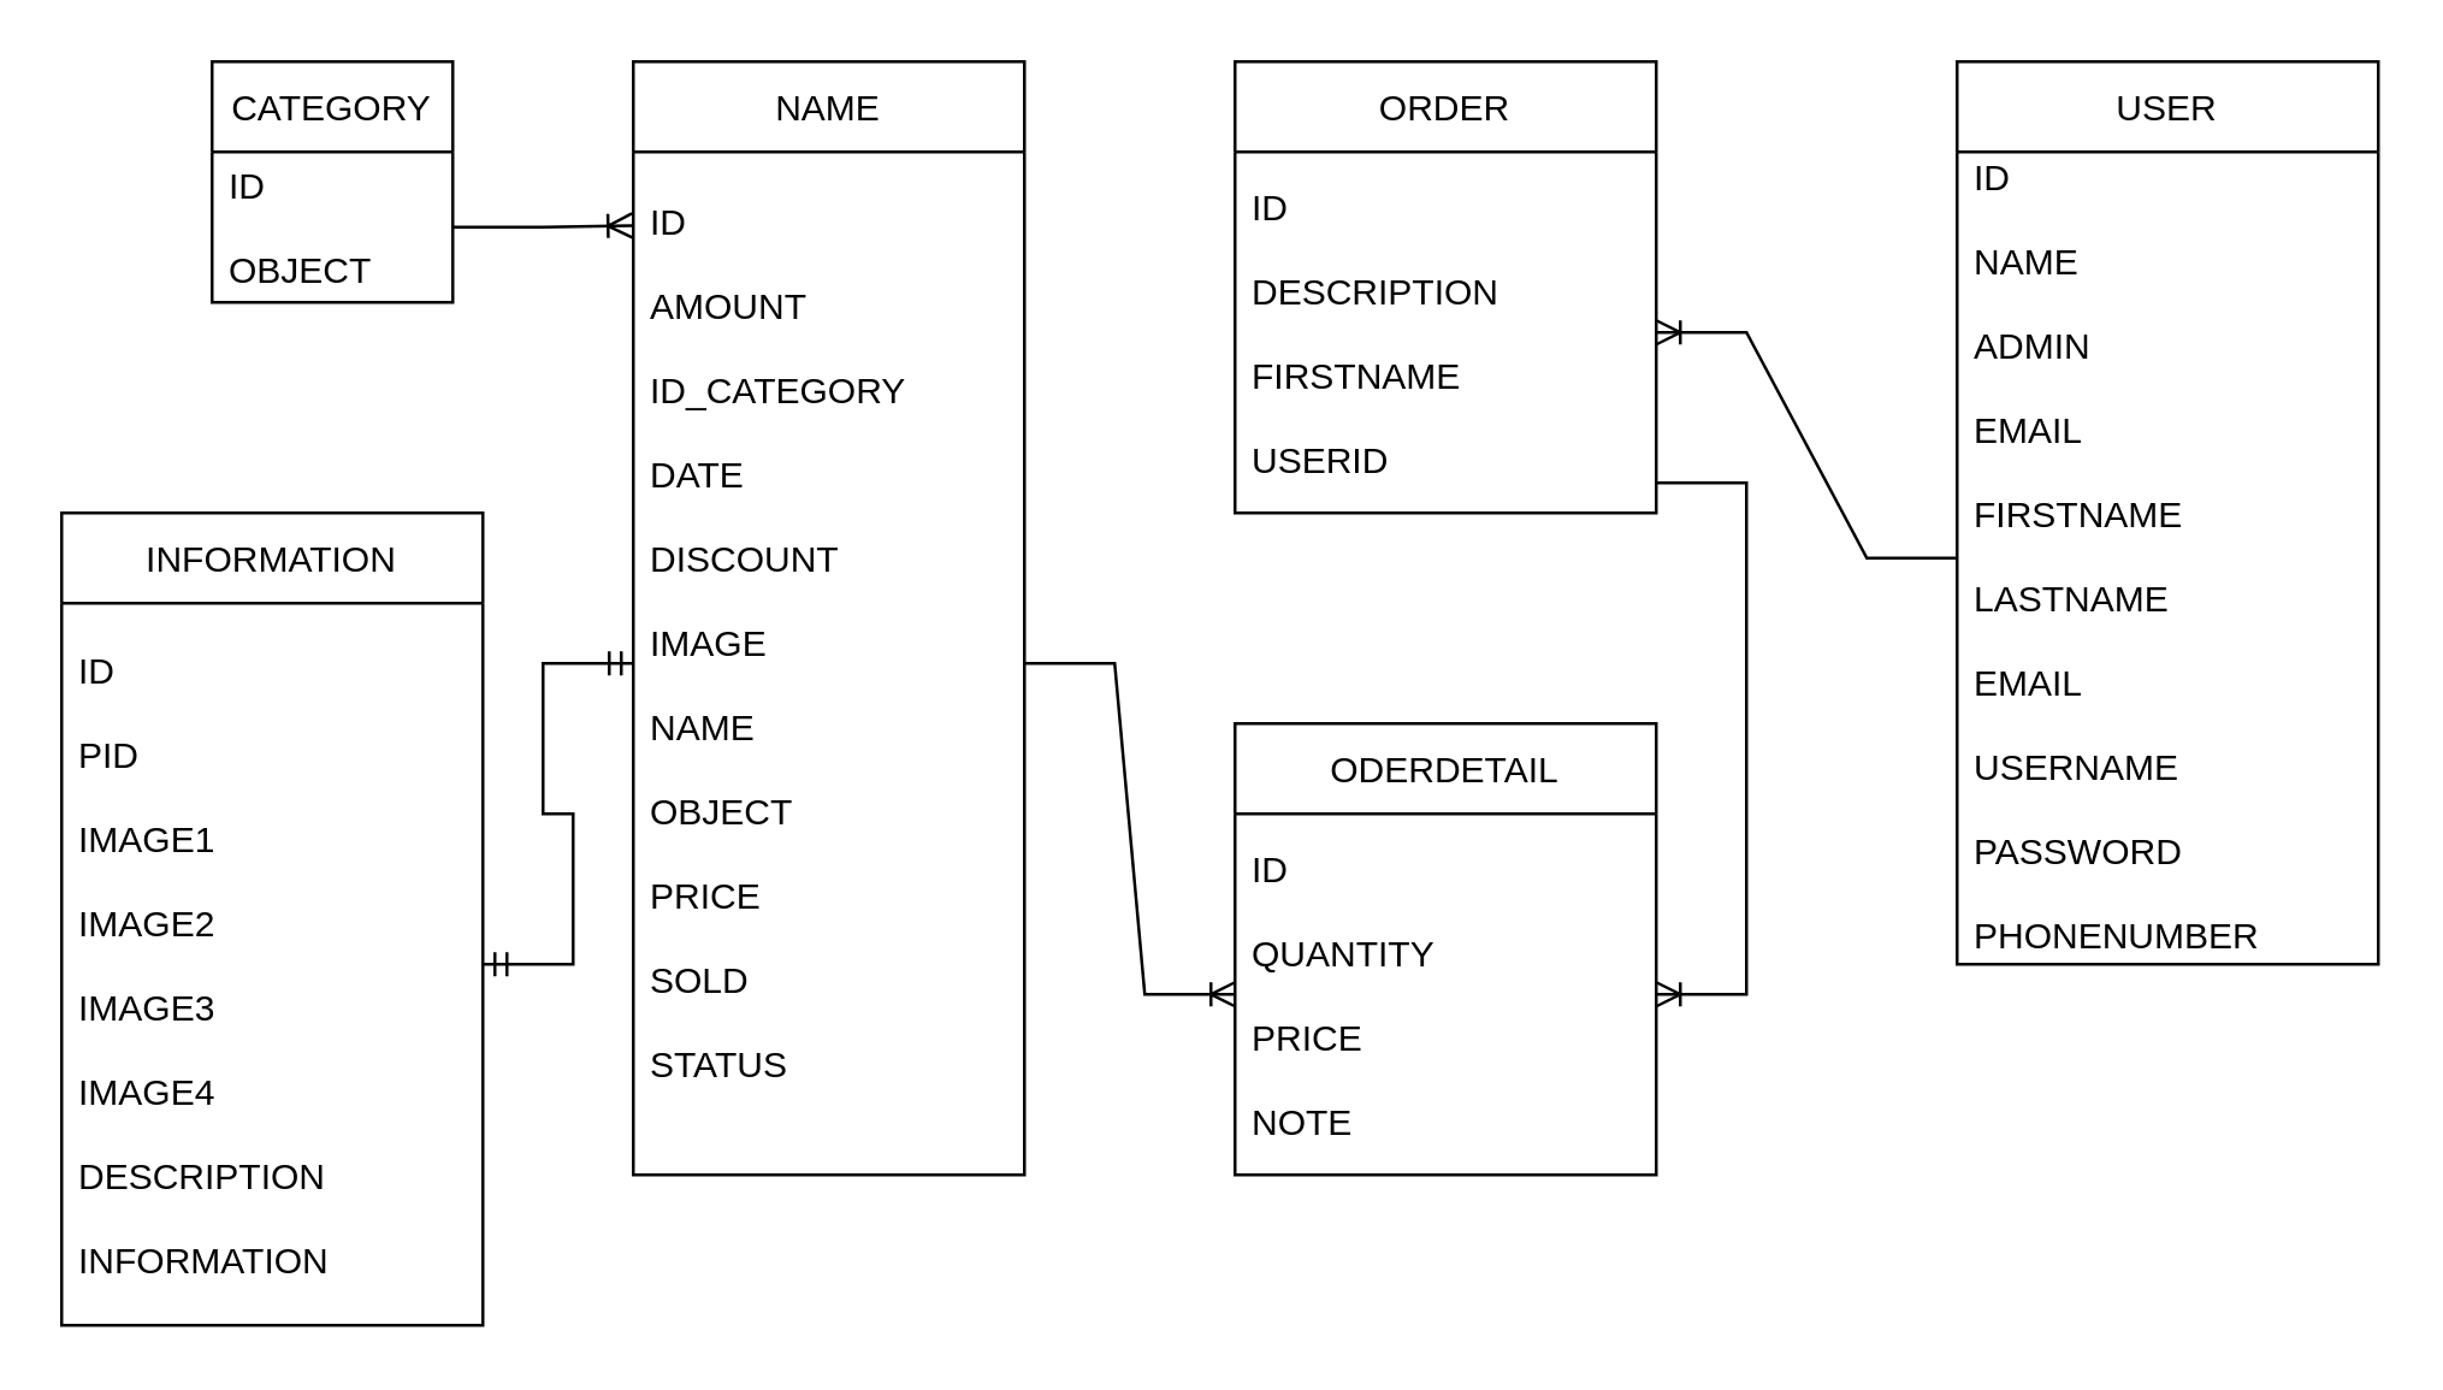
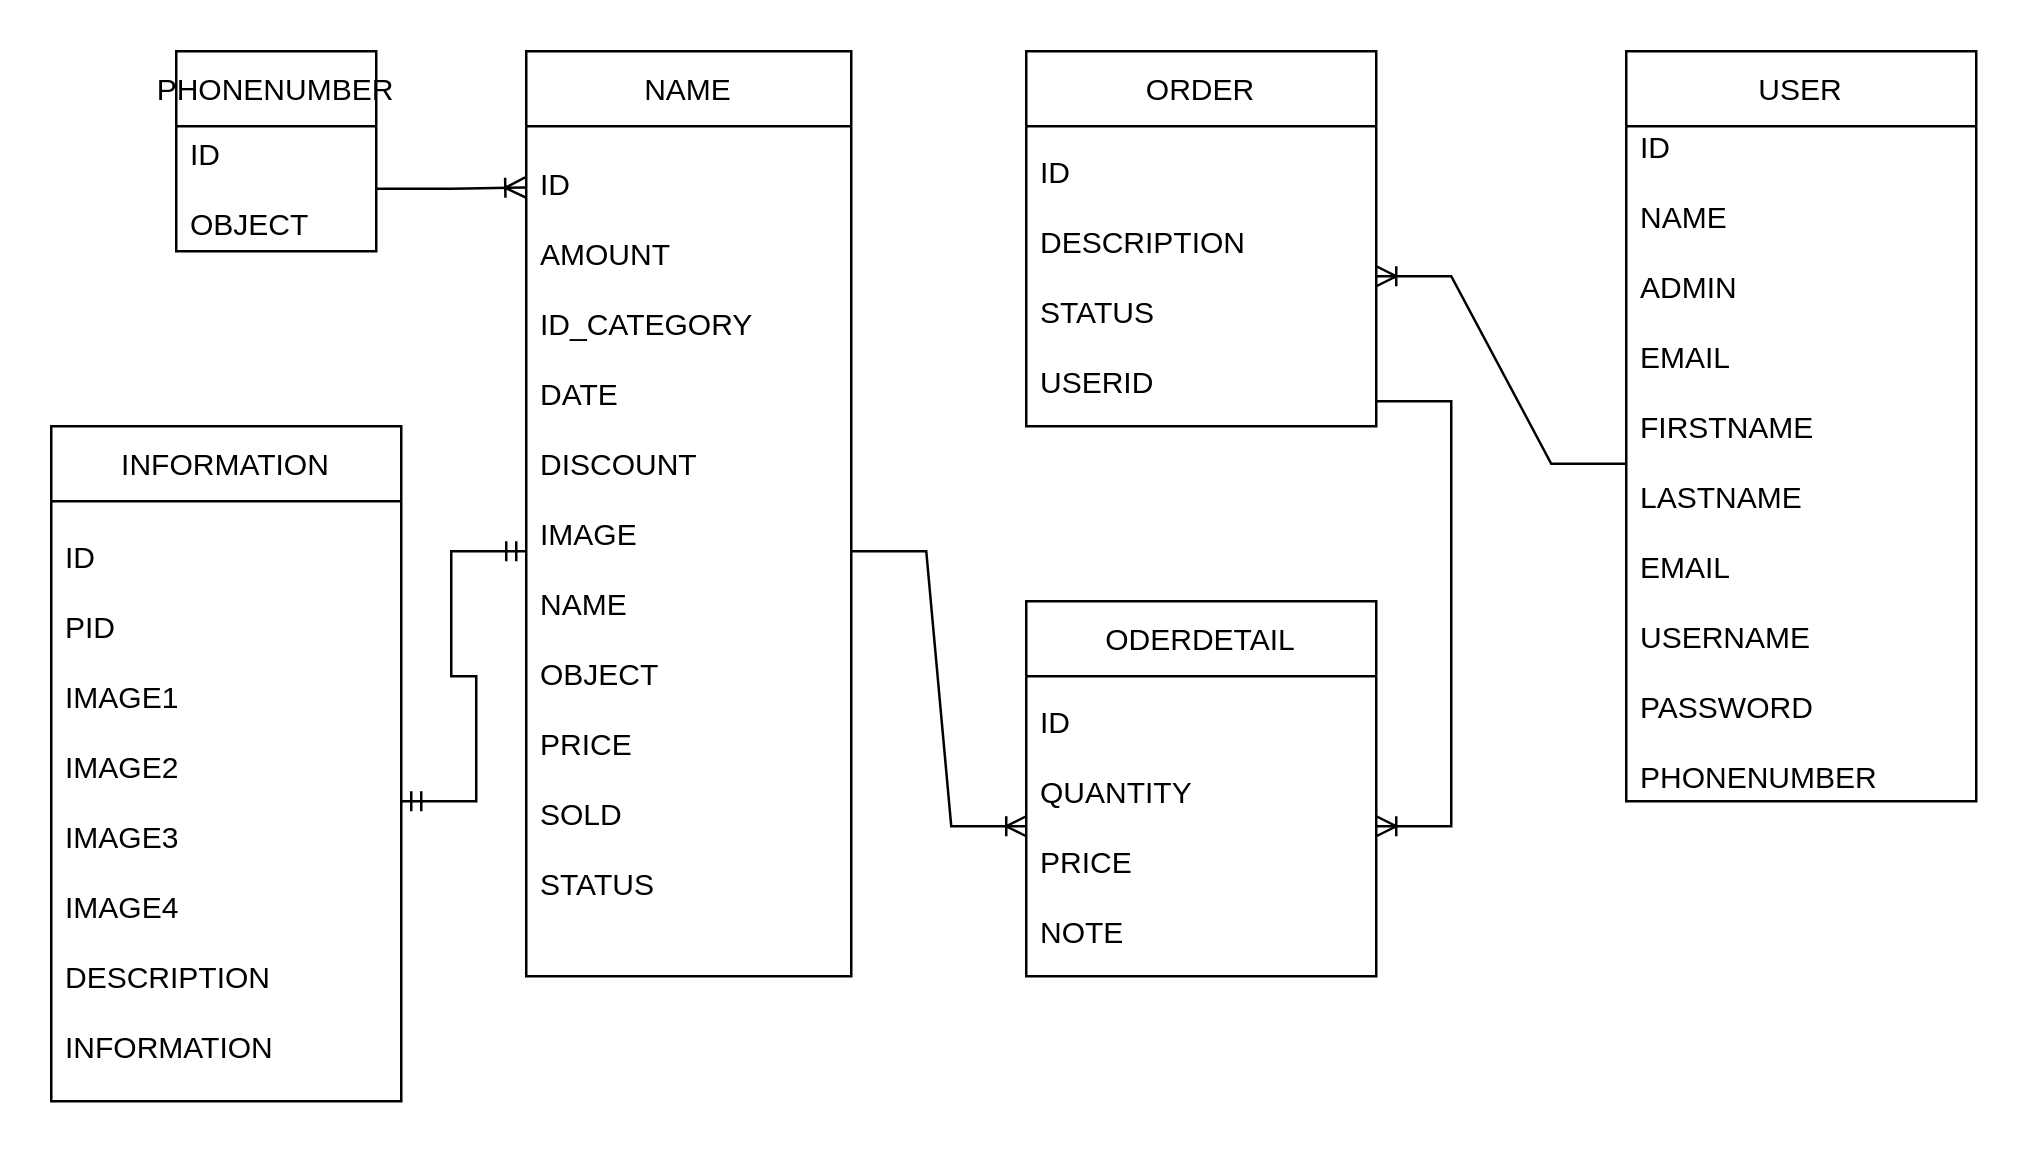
  <mxCell id="0" />
  <mxCell id="1" parent="0" />
  <mxCell id="2" value="NAME" style="swimlane;fontStyle=0;childLayout=stackLayout;horizontal=1;startSize=30;horizontalStack=0;resizeParent=1;resizeParentMax=0;resizeLast=0;collapsible=1;marginBottom=0;" parent="1" vertex="1"><mxGeometry x="210" y="20" width="130" height="370" as="geometry" /></mxCell>
  <mxCell id="3" value="ID&#10;&#10;AMOUNT&#10;&#10;ID_CATEGORY&#10;&#10;DATE&#10;&#10;DISCOUNT&#10;&#10;IMAGE&#10;&#10;NAME&#10;&#10;OBJECT&#10;&#10;PRICE&#10;&#10;SOLD&#10;&#10;STATUS&#10;" style="text;strokeColor=none;fillColor=none;align=left;verticalAlign=middle;spacingLeft=4;spacingRight=4;overflow=hidden;points=[[0,0.5],[1,0.5]];portConstraint=eastwest;rotatable=0;" parent="2" vertex="1"><mxGeometry y="30" width="130" height="340" as="geometry" /></mxCell>
- <mxCell id="4" value="CATEGORY" style="swimlane;fontStyle=0;childLayout=stackLayout;horizontal=1;startSize=30;horizontalStack=0;resizeParent=1;resizeParentMax=0;resizeLast=0;collapsible=1;marginBottom=0;" parent="1" vertex="1"><mxGeometry x="70" y="20" width="80" height="80" as="geometry" /></mxCell>
+ <mxCell id="4" value="PHONENUMBER" style="swimlane;fontStyle=0;childLayout=stackLayout;horizontal=1;startSize=30;horizontalStack=0;resizeParent=1;resizeParentMax=0;resizeLast=0;collapsible=1;marginBottom=0;" parent="1" vertex="1"><mxGeometry x="70" y="20" width="80" height="80" as="geometry" /></mxCell>
  <mxCell id="5" value="ID&#10;&#10;OBJECT" style="text;strokeColor=none;fillColor=none;align=left;verticalAlign=middle;spacingLeft=4;spacingRight=4;overflow=hidden;points=[[0,0.5],[1,0.5]];portConstraint=eastwest;rotatable=0;" parent="4" vertex="1"><mxGeometry y="30" width="80" height="50" as="geometry" /></mxCell>
  <mxCell id="6" value="USER" style="swimlane;fontStyle=0;childLayout=stackLayout;horizontal=1;startSize=30;horizontalStack=0;resizeParent=1;resizeParentMax=0;resizeLast=0;collapsible=1;marginBottom=0;" parent="1" vertex="1"><mxGeometry x="650" y="20" width="140" height="300" as="geometry" /></mxCell>
  <mxCell id="7" value="ID&#10;&#10;NAME&#10;&#10;ADMIN&#10;&#10;EMAIL&#10;&#10;FIRSTNAME&#10;&#10;LASTNAME&#10;&#10;EMAIL&#10;&#10;USERNAME&#10;&#10;PASSWORD&#10;&#10;PHONENUMBER&#10;&#10;" style="text;strokeColor=none;fillColor=none;align=left;verticalAlign=middle;spacingLeft=4;spacingRight=4;overflow=hidden;points=[[0,0.5],[1,0.5]];portConstraint=eastwest;rotatable=0;" parent="6" vertex="1"><mxGeometry y="30" width="140" height="270" as="geometry" /></mxCell>
  <mxCell id="8" value="INFORMATION" style="swimlane;fontStyle=0;childLayout=stackLayout;horizontal=1;startSize=30;horizontalStack=0;resizeParent=1;resizeParentMax=0;resizeLast=0;collapsible=1;marginBottom=0;" parent="1" vertex="1"><mxGeometry x="20" y="170" width="140" height="270" as="geometry" /></mxCell>
  <mxCell id="9" value="ID&#10;&#10;PID&#10;&#10;IMAGE1&#10;&#10;IMAGE2&#10;&#10;IMAGE3&#10;&#10;IMAGE4&#10;&#10;DESCRIPTION&#10;&#10;INFORMATION" style="text;strokeColor=none;fillColor=none;align=left;verticalAlign=middle;spacingLeft=4;spacingRight=4;overflow=hidden;points=[[0,0.5],[1,0.5]];portConstraint=eastwest;rotatable=0;" parent="8" vertex="1"><mxGeometry y="30" width="140" height="240" as="geometry" /></mxCell>
  <mxCell id="10" value="ORDER" style="swimlane;fontStyle=0;childLayout=stackLayout;horizontal=1;startSize=30;horizontalStack=0;resizeParent=1;resizeParentMax=0;resizeLast=0;collapsible=1;marginBottom=0;" parent="1" vertex="1"><mxGeometry x="410" y="20" width="140" height="150" as="geometry" /></mxCell>
- <mxCell id="11" value="ID&#10;&#10;DESCRIPTION&#10;&#10;FIRSTNAME&#10;&#10;USERID" style="text;strokeColor=none;fillColor=none;align=left;verticalAlign=middle;spacingLeft=4;spacingRight=4;overflow=hidden;points=[[0,0.5],[1,0.5]];portConstraint=eastwest;rotatable=0;" parent="10" vertex="1"><mxGeometry y="30" width="140" height="120" as="geometry" /></mxCell>
+ <mxCell id="11" value="ID&#10;&#10;DESCRIPTION&#10;&#10;STATUS&#10;&#10;USERID" style="text;strokeColor=none;fillColor=none;align=left;verticalAlign=middle;spacingLeft=4;spacingRight=4;overflow=hidden;points=[[0,0.5],[1,0.5]];portConstraint=eastwest;rotatable=0;" parent="10" vertex="1"><mxGeometry y="30" width="140" height="120" as="geometry" /></mxCell>
  <mxCell id="12" value="ODERDETAIL" style="swimlane;fontStyle=0;childLayout=stackLayout;horizontal=1;startSize=30;horizontalStack=0;resizeParent=1;resizeParentMax=0;resizeLast=0;collapsible=1;marginBottom=0;" parent="1" vertex="1"><mxGeometry x="410" y="240" width="140" height="150" as="geometry" /></mxCell>
  <mxCell id="13" value="ID&#10;&#10;QUANTITY&#10;&#10;PRICE&#10;&#10;NOTE" style="text;strokeColor=none;fillColor=none;align=left;verticalAlign=middle;spacingLeft=4;spacingRight=4;overflow=hidden;points=[[0,0.5],[1,0.5]];portConstraint=eastwest;rotatable=0;" parent="12" vertex="1"><mxGeometry y="30" width="140" height="120" as="geometry" /></mxCell>
  <mxCell id="14" value="" style="edgeStyle=entityRelationEdgeStyle;fontSize=12;html=1;endArrow=ERoneToMany;rounded=0;exitX=1;exitY=0.5;exitDx=0;exitDy=0;entryX=-0.003;entryY=0.072;entryDx=0;entryDy=0;entryPerimeter=0;" parent="1" source="5" target="3" edge="1"><mxGeometry width="100" height="100" relative="1" as="geometry"><mxPoint x="390" y="300" as="sourcePoint" /><mxPoint x="490" y="200" as="targetPoint" /></mxGeometry></mxCell>
  <mxCell id="15" value="" style="edgeStyle=entityRelationEdgeStyle;fontSize=12;html=1;endArrow=ERmandOne;startArrow=ERmandOne;rounded=0;exitX=1;exitY=0.5;exitDx=0;exitDy=0;" parent="1" source="9" edge="1"><mxGeometry width="100" height="100" relative="1" as="geometry"><mxPoint x="390" y="300" as="sourcePoint" /><mxPoint x="210" y="220" as="targetPoint" /></mxGeometry></mxCell>
  <mxCell id="16" value="" style="edgeStyle=entityRelationEdgeStyle;fontSize=12;html=1;endArrow=ERoneToMany;rounded=0;entryX=1;entryY=0.5;entryDx=0;entryDy=0;" parent="1" source="7" target="11" edge="1"><mxGeometry width="100" height="100" relative="1" as="geometry"><mxPoint x="390" y="210" as="sourcePoint" /><mxPoint x="560" y="40" as="targetPoint" /></mxGeometry></mxCell>
  <mxCell id="17" value="" style="edgeStyle=entityRelationEdgeStyle;fontSize=12;html=1;endArrow=ERoneToMany;rounded=0;" parent="1" source="3" target="13" edge="1"><mxGeometry width="100" height="100" relative="1" as="geometry"><mxPoint x="390" y="210" as="sourcePoint" /><mxPoint x="490" y="110" as="targetPoint" /></mxGeometry></mxCell>
  <mxCell id="18" value="" style="edgeStyle=entityRelationEdgeStyle;fontSize=12;html=1;endArrow=ERoneToMany;rounded=0;entryX=1;entryY=0.5;entryDx=0;entryDy=0;" parent="1" target="13" edge="1"><mxGeometry width="100" height="100" relative="1" as="geometry"><mxPoint x="550" y="160" as="sourcePoint" /><mxPoint x="490" y="110" as="targetPoint" /></mxGeometry></mxCell>
